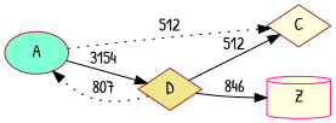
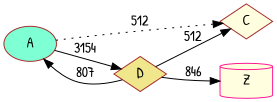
  digraph {
    fontname="Patrick Hand"
    rankdir=LR
    node [color=brown fillcolor=lightyellow fontname="Patrick Hand" shape=diamond style=filled]
    edge [fontname="Patrick Hand" style=solid]
    A [fillcolor=aquamarine shape=ellipse]
    C
    D [fillcolor=khaki]
    Z [color=deeppink shape=cylinder]
    A -> C [label=512 style=dotted]
    A -> D [label=3154]
-   D -> A [label=807 style=dotted]
+   D -> A [label=807]
    D -> C [label=512]
    D -> Z [label=846]
  }
